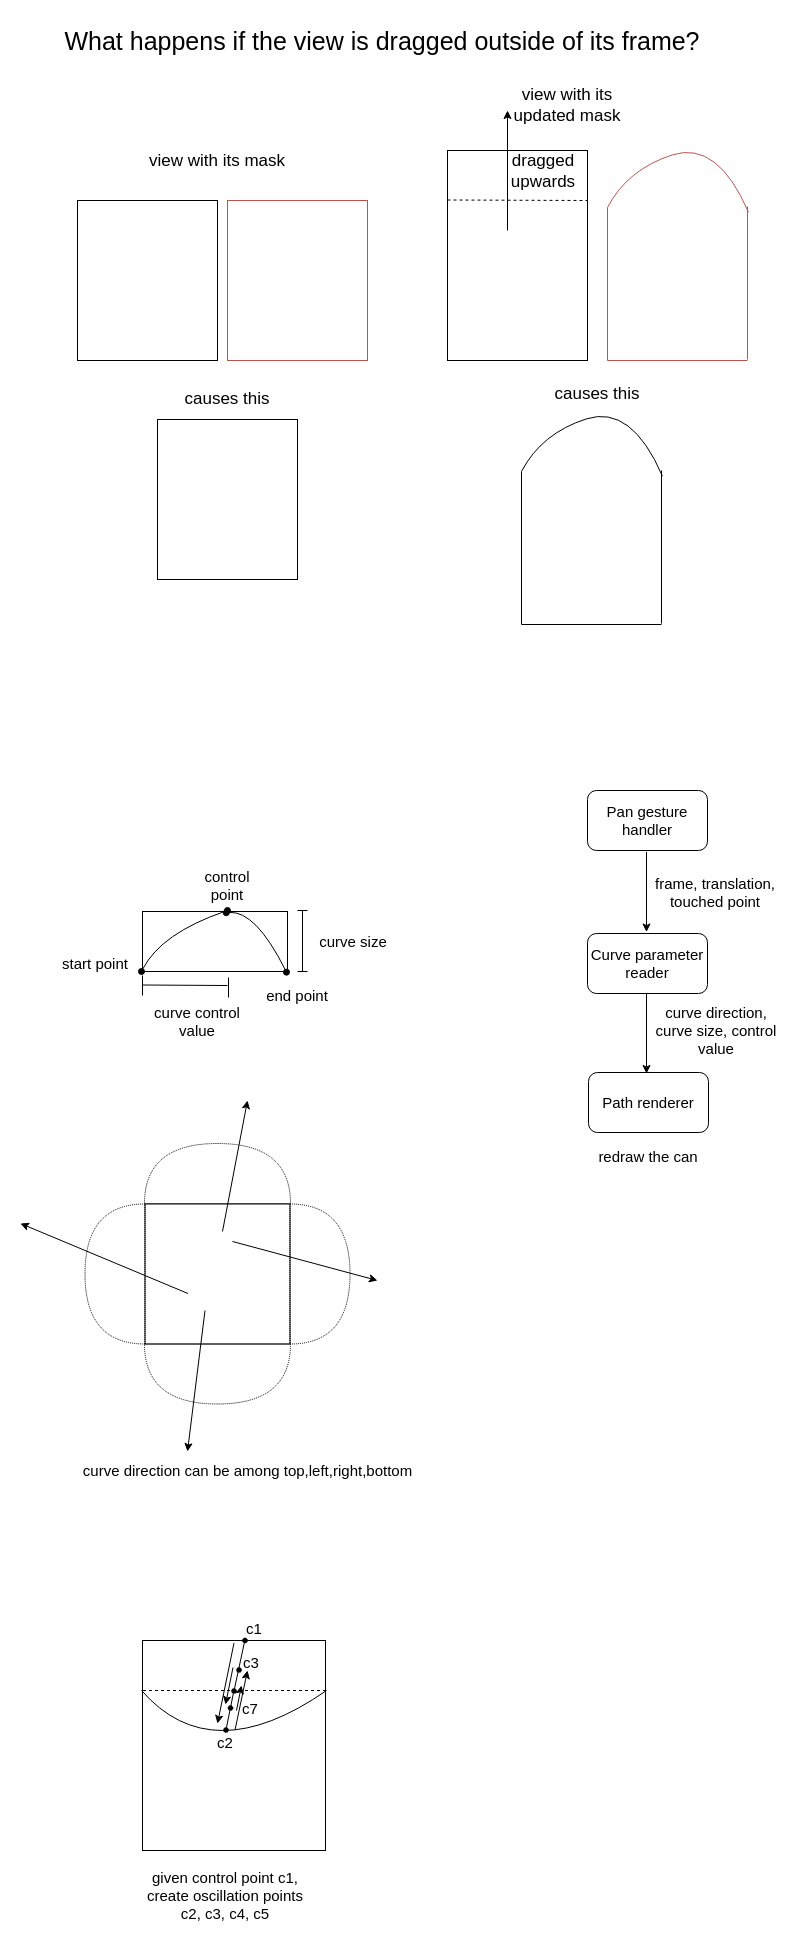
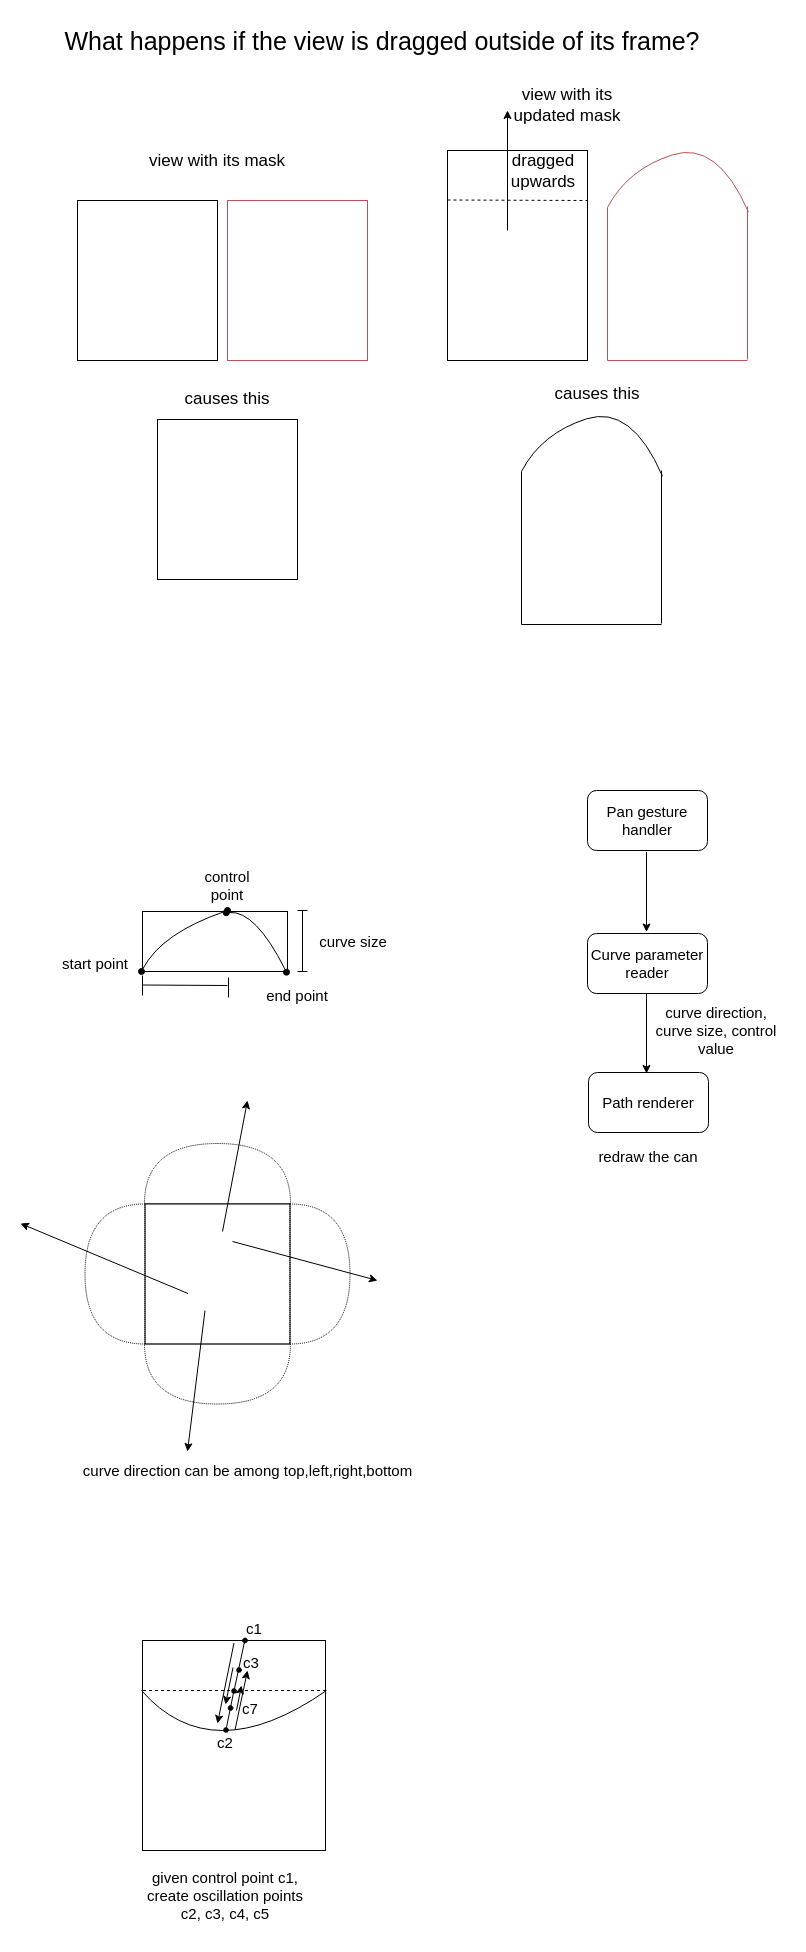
  <mxCell id="0" />
  <mxCell id="1" parent="0" />
  <mxCell id="2" value="" style="rounded=0;whiteSpace=wrap;html=1;" parent="1" vertex="1"><mxGeometry x="77" y="200" width="140" height="160" as="geometry" /></mxCell>
  <mxCell id="3" value="" style="rounded=0;whiteSpace=wrap;html=1;" parent="1" vertex="1"><mxGeometry x="447" y="150" width="140" height="210" as="geometry" /></mxCell>
  <mxCell id="4" value="" style="rounded=0;whiteSpace=wrap;html=1;fillColor=none;strokeColor=#b85450;" parent="1" vertex="1"><mxGeometry x="227" y="200" width="140" height="160" as="geometry" /></mxCell>
  <mxCell id="5" value="" style="endArrow=none;dashed=1;html=1;strokeColor=#000000;" parent="1" edge="1"><mxGeometry width="50" height="50" relative="1" as="geometry"><mxPoint x="447" y="199.5" as="sourcePoint" /><mxPoint x="587" y="200" as="targetPoint" /></mxGeometry></mxCell>
  <mxCell id="6" value="dragged upwards" style="text;html=1;strokeColor=none;fillColor=none;align=center;verticalAlign=middle;whiteSpace=wrap;rounded=0;fontSize=17;" parent="1" vertex="1"><mxGeometry x="498" y="161" width="90" height="20" as="geometry" /></mxCell>
  <mxCell id="7" value="view with its mask" style="text;html=1;strokeColor=none;fillColor=none;align=center;verticalAlign=middle;whiteSpace=wrap;rounded=0;fontSize=17;" parent="1" vertex="1"><mxGeometry x="147" y="141" width="140" height="40" as="geometry" /></mxCell>
  <mxCell id="8" value="" style="endArrow=classic;html=1;strokeColor=#000000;fontSize=17;" parent="1" edge="1"><mxGeometry width="50" height="50" relative="1" as="geometry"><mxPoint x="507" y="230" as="sourcePoint" /><mxPoint x="507" y="110" as="targetPoint" /></mxGeometry></mxCell>
  <mxCell id="9" value="view with its updated mask" style="text;html=1;strokeColor=none;fillColor=none;align=center;verticalAlign=middle;whiteSpace=wrap;rounded=0;fontSize=17;" parent="1" vertex="1"><mxGeometry x="497" y="90" width="140" height="30" as="geometry" /></mxCell>
  <mxCell id="10" value="" style="group" parent="1" vertex="1" connectable="0"><mxGeometry x="607" y="140" width="140" height="220" as="geometry" /></mxCell>
  <mxCell id="11" value="" style="curved=1;endArrow=none;html=1;endFill=0;entryX=1.007;entryY=0.031;entryDx=0;entryDy=0;entryPerimeter=0;fillColor=#f8cecc;strokeColor=#b85450;" parent="10" edge="1"><mxGeometry width="50" height="50" relative="1" as="geometry"><mxPoint y="66.957" as="sourcePoint" /><mxPoint x="140.98" y="71.701" as="targetPoint" /><Array as="points"><mxPoint x="20" y="28.696" /><mxPoint x="110" /></Array></mxGeometry></mxCell>
  <mxCell id="12" value="" style="endArrow=none;html=1;strokeColor=#b85450;fontSize=17;fillColor=#f8cecc;" parent="10" edge="1"><mxGeometry width="50" height="50" relative="1" as="geometry"><mxPoint y="220" as="sourcePoint" /><mxPoint y="66.957" as="targetPoint" /></mxGeometry></mxCell>
  <mxCell id="13" value="" style="endArrow=none;html=1;strokeColor=#b85450;fontSize=17;fillColor=#f8cecc;" parent="10" edge="1"><mxGeometry width="50" height="50" relative="1" as="geometry"><mxPoint x="140" y="219.043" as="sourcePoint" /><mxPoint x="140" y="66" as="targetPoint" /></mxGeometry></mxCell>
  <mxCell id="14" value="" style="endArrow=none;html=1;strokeColor=#b85450;fontSize=17;fillColor=#f8cecc;" parent="10" edge="1"><mxGeometry width="50" height="50" relative="1" as="geometry"><mxPoint x="140" y="220" as="sourcePoint" /><mxPoint y="220" as="targetPoint" /></mxGeometry></mxCell>
  <mxCell id="15" value="" style="rounded=0;whiteSpace=wrap;html=1;" parent="1" vertex="1"><mxGeometry x="157" y="419" width="140" height="160" as="geometry" /></mxCell>
  <mxCell id="16" value="causes this" style="text;html=1;strokeColor=none;fillColor=none;align=center;verticalAlign=middle;whiteSpace=wrap;rounded=0;fontSize=17;" parent="1" vertex="1"><mxGeometry x="157" y="379" width="140" height="40" as="geometry" /></mxCell>
  <mxCell id="17" value="causes this" style="text;html=1;strokeColor=none;fillColor=none;align=center;verticalAlign=middle;whiteSpace=wrap;rounded=0;fontSize=17;" parent="1" vertex="1"><mxGeometry x="527" y="374" width="140" height="40" as="geometry" /></mxCell>
  <mxCell id="18" value="" style="group" parent="1" vertex="1" connectable="0"><mxGeometry x="521" y="404" width="140" height="220" as="geometry" /></mxCell>
  <mxCell id="19" value="" style="curved=1;endArrow=none;html=1;endFill=0;entryX=1.007;entryY=0.031;entryDx=0;entryDy=0;entryPerimeter=0;fillColor=#f8cecc;strokeColor=#000000;" parent="18" edge="1"><mxGeometry width="50" height="50" relative="1" as="geometry"><mxPoint y="66.957" as="sourcePoint" /><mxPoint x="140.98" y="71.701" as="targetPoint" /><Array as="points"><mxPoint x="20" y="28.696" /><mxPoint x="110" /></Array></mxGeometry></mxCell>
  <mxCell id="20" value="" style="endArrow=none;html=1;strokeColor=#000000;fontSize=17;fillColor=#f8cecc;" parent="18" edge="1"><mxGeometry width="50" height="50" relative="1" as="geometry"><mxPoint y="220" as="sourcePoint" /><mxPoint y="66.957" as="targetPoint" /></mxGeometry></mxCell>
  <mxCell id="21" value="" style="endArrow=none;html=1;strokeColor=#000000;fontSize=17;fillColor=#f8cecc;" parent="18" edge="1"><mxGeometry width="50" height="50" relative="1" as="geometry"><mxPoint x="140" y="219.043" as="sourcePoint" /><mxPoint x="140" y="66" as="targetPoint" /></mxGeometry></mxCell>
  <mxCell id="22" value="" style="endArrow=none;html=1;strokeColor=#000000;fontSize=17;fillColor=#f8cecc;" parent="18" edge="1"><mxGeometry width="50" height="50" relative="1" as="geometry"><mxPoint x="140" y="220" as="sourcePoint" /><mxPoint y="220" as="targetPoint" /></mxGeometry></mxCell>
  <mxCell id="23" value="What happens if the view is dragged outside of its frame?" style="text;html=1;strokeColor=none;fillColor=none;align=center;verticalAlign=middle;whiteSpace=wrap;rounded=0;fontSize=25;" parent="1" vertex="1"><mxGeometry x="52" y="20" width="660" height="40" as="geometry" /></mxCell>
  <mxCell id="24" value="" style="curved=1;endArrow=oval;html=1;endFill=1;entryX=1.007;entryY=0.031;entryDx=0;entryDy=0;entryPerimeter=0;fillColor=#f8cecc;strokeColor=#000000;startArrow=oval;startFill=1;" edge="1" parent="1"><mxGeometry width="50" height="50" relative="1" as="geometry"><mxPoint x="225.743" y="912.183" as="sourcePoint" /><mxPoint x="285.98" y="971.701" as="targetPoint" /><Array as="points"><mxPoint x="255" y="910" /></Array></mxGeometry></mxCell>
  <mxCell id="25" value="" style="curved=1;endArrow=oval;html=1;endFill=1;fillColor=#f8cecc;strokeColor=#000000;startArrow=oval;startFill=1;" edge="1" parent="1"><mxGeometry width="50" height="50" relative="1" as="geometry"><mxPoint x="141" y="970.957" as="sourcePoint" /><mxPoint x="227" y="910" as="targetPoint" /><Array as="points"><mxPoint x="161" y="932.696" /></Array></mxGeometry></mxCell>
  <mxCell id="26" value="start point" style="text;html=1;strokeColor=none;fillColor=none;align=center;verticalAlign=middle;whiteSpace=wrap;rounded=0;fontSize=15;" vertex="1" parent="1"><mxGeometry x="55" y="948" width="80" height="30" as="geometry" /></mxCell>
  <mxCell id="27" value="end point" style="text;html=1;strokeColor=none;fillColor=none;align=center;verticalAlign=middle;whiteSpace=wrap;rounded=0;fontSize=15;" vertex="1" parent="1"><mxGeometry x="257" y="980" width="80" height="30" as="geometry" /></mxCell>
  <mxCell id="28" value="control point" style="text;html=1;strokeColor=none;fillColor=none;align=center;verticalAlign=middle;whiteSpace=wrap;rounded=0;fontSize=15;" vertex="1" parent="1"><mxGeometry x="187" y="870" width="80" height="30" as="geometry" /></mxCell>
  <mxCell id="29" value="" style="rounded=0;whiteSpace=wrap;html=1;fillColor=none;fontSize=15;" vertex="1" parent="1"><mxGeometry x="142" y="911" width="145" height="60" as="geometry" /></mxCell>
  <mxCell id="30" value="curve size" style="text;html=1;strokeColor=none;fillColor=none;align=center;verticalAlign=middle;whiteSpace=wrap;rounded=0;fontSize=15;" vertex="1" parent="1"><mxGeometry x="313" y="921" width="80" height="40" as="geometry" /></mxCell>
- <mxCell id="31" value="curve control value" style="text;html=1;strokeColor=none;fillColor=none;align=center;verticalAlign=middle;whiteSpace=wrap;rounded=0;fontSize=15;" vertex="1" parent="1"><mxGeometry x="142" y="1001" width="110" height="40" as="geometry" /></mxCell>
  <mxCell id="32" value="" style="group" vertex="1" connectable="0" parent="1"><mxGeometry x="297" y="910" width="10" height="61" as="geometry" /></mxCell>
  <mxCell id="33" value="" style="endArrow=none;html=1;fontSize=15;" edge="1" parent="32"><mxGeometry width="50" height="50" relative="1" as="geometry"><mxPoint x="5" as="sourcePoint" /><mxPoint x="5" y="61" as="targetPoint" /></mxGeometry></mxCell>
  <mxCell id="34" value="" style="endArrow=none;html=1;fontSize=15;" edge="1" parent="32"><mxGeometry width="50" height="50" relative="1" as="geometry"><mxPoint x="10" as="sourcePoint" /><mxPoint as="targetPoint" /></mxGeometry></mxCell>
  <mxCell id="35" value="" style="endArrow=none;html=1;fontSize=15;" edge="1" parent="32"><mxGeometry width="50" height="50" relative="1" as="geometry"><mxPoint x="10" y="61" as="sourcePoint" /><mxPoint y="61" as="targetPoint" /></mxGeometry></mxCell>
  <mxCell id="36" value="" style="group" vertex="1" connectable="0" parent="1"><mxGeometry x="142" y="975" width="86" height="22" as="geometry" /></mxCell>
  <mxCell id="37" value="" style="endArrow=none;html=1;fontSize=15;" edge="1" parent="36"><mxGeometry width="50" height="50" relative="1" as="geometry"><mxPoint x="85" y="10" as="sourcePoint" /><mxPoint y="9.5" as="targetPoint" /></mxGeometry></mxCell>
  <mxCell id="38" value="" style="endArrow=none;html=1;fontSize=15;" edge="1" parent="36"><mxGeometry width="50" height="50" relative="1" as="geometry"><mxPoint as="sourcePoint" /><mxPoint y="20" as="targetPoint" /></mxGeometry></mxCell>
  <mxCell id="39" value="" style="endArrow=none;html=1;fontSize=15;" edge="1" parent="36"><mxGeometry width="50" height="50" relative="1" as="geometry"><mxPoint x="86" y="2" as="sourcePoint" /><mxPoint x="86" y="22" as="targetPoint" /></mxGeometry></mxCell>
  <mxCell id="40" value="Pan gesture handler" style="rounded=1;whiteSpace=wrap;html=1;fillColor=none;fontSize=15;" vertex="1" parent="1"><mxGeometry x="587" y="790" width="120" height="60" as="geometry" /></mxCell>
  <mxCell id="41" value="Curve parameter reader" style="rounded=1;whiteSpace=wrap;html=1;fillColor=none;fontSize=15;" vertex="1" parent="1"><mxGeometry x="587" y="933" width="120" height="60" as="geometry" /></mxCell>
  <mxCell id="42" value="Path renderer" style="rounded=1;whiteSpace=wrap;html=1;fillColor=none;fontSize=15;" vertex="1" parent="1"><mxGeometry x="588" y="1072" width="120" height="60" as="geometry" /></mxCell>
- <mxCell id="43" value="frame, translation, touched point" style="text;html=1;strokeColor=none;fillColor=none;align=center;verticalAlign=middle;whiteSpace=wrap;rounded=0;fontSize=15;" vertex="1" parent="1"><mxGeometry x="647" y="881.5" width="136" height="20" as="geometry" /></mxCell>
  <mxCell id="44" value="" style="endArrow=classic;html=1;fontSize=15;" edge="1" parent="1"><mxGeometry width="50" height="50" relative="1" as="geometry"><mxPoint x="646" y="851.5" as="sourcePoint" /><mxPoint x="646" y="931.5" as="targetPoint" /></mxGeometry></mxCell>
  <mxCell id="45" value="" style="endArrow=classic;html=1;fontSize=15;" edge="1" parent="1"><mxGeometry width="50" height="50" relative="1" as="geometry"><mxPoint x="646" y="993" as="sourcePoint" /><mxPoint x="646" y="1073" as="targetPoint" /></mxGeometry></mxCell>
  <mxCell id="46" value="curve direction, curve size, control value" style="text;html=1;strokeColor=none;fillColor=none;align=center;verticalAlign=middle;whiteSpace=wrap;rounded=0;fontSize=15;" vertex="1" parent="1"><mxGeometry x="648" y="1004" width="136" height="51" as="geometry" /></mxCell>
  <mxCell id="47" value="redraw the can" style="text;html=1;strokeColor=none;fillColor=none;align=center;verticalAlign=middle;whiteSpace=wrap;rounded=0;fontSize=15;" vertex="1" parent="1"><mxGeometry x="580" y="1130" width="136" height="51" as="geometry" /></mxCell>
  <mxCell id="48" value="" style="rounded=0;whiteSpace=wrap;html=1;fillColor=none;fontSize=15;" vertex="1" parent="1"><mxGeometry x="144.5" y="1203.5" width="145" height="140" as="geometry" /></mxCell>
  <mxCell id="49" value="" style="shape=or;whiteSpace=wrap;html=1;fillColor=none;fontSize=15;dashed=1;dashPattern=1 1;" vertex="1" parent="1"><mxGeometry x="289.5" y="1203.5" width="60" height="140" as="geometry" /></mxCell>
  <mxCell id="50" value="" style="shape=or;whiteSpace=wrap;html=1;dashed=1;dashPattern=1 1;fillColor=none;fontSize=15;rotation=180;" vertex="1" parent="1"><mxGeometry x="84.5" y="1203.5" width="60" height="140" as="geometry" /></mxCell>
  <mxCell id="51" value="" style="shape=or;whiteSpace=wrap;html=1;dashed=1;dashPattern=1 1;fillColor=none;fontSize=15;rotation=90;" vertex="1" parent="1"><mxGeometry x="187" y="1300.5" width="60" height="146" as="geometry" /></mxCell>
  <mxCell id="52" value="" style="shape=or;whiteSpace=wrap;html=1;dashed=1;dashPattern=1 1;fillColor=none;fontSize=15;rotation=-90;" vertex="1" parent="1"><mxGeometry x="187" y="1100" width="60" height="146" as="geometry" /></mxCell>
  <mxCell id="53" value="" style="endArrow=classic;html=1;fontSize=15;" edge="1" parent="1"><mxGeometry width="50" height="50" relative="1" as="geometry"><mxPoint x="222" y="1231" as="sourcePoint" /><mxPoint x="247" y="1100" as="targetPoint" /></mxGeometry></mxCell>
  <mxCell id="54" value="" style="endArrow=classic;html=1;fontSize=15;" edge="1" parent="1"><mxGeometry width="50" height="50" relative="1" as="geometry"><mxPoint x="232" y="1241" as="sourcePoint" /><mxPoint x="377" y="1280" as="targetPoint" /></mxGeometry></mxCell>
  <mxCell id="55" value="" style="endArrow=classic;html=1;fontSize=15;" edge="1" parent="1"><mxGeometry width="50" height="50" relative="1" as="geometry"><mxPoint x="204.5" y="1310" as="sourcePoint" /><mxPoint x="187" y="1451" as="targetPoint" /></mxGeometry></mxCell>
  <mxCell id="56" value="" style="endArrow=classic;html=1;fontSize=15;" edge="1" parent="1"><mxGeometry width="50" height="50" relative="1" as="geometry"><mxPoint x="187.5" y="1293" as="sourcePoint" /><mxPoint x="20" y="1223" as="targetPoint" /></mxGeometry></mxCell>
  <mxCell id="57" value="curve direction can be among top,left,right,bottom" style="text;html=1;strokeColor=none;fillColor=none;align=center;verticalAlign=middle;whiteSpace=wrap;rounded=0;dashed=1;dashPattern=1 1;fontSize=15;" vertex="1" parent="1"><mxGeometry x="75.5" y="1460" width="343" height="20" as="geometry" /></mxCell>
  <mxCell id="58" value="" style="rounded=0;whiteSpace=wrap;html=1;fillColor=none;fontSize=15;" vertex="1" parent="1"><mxGeometry x="142" y="1640" width="183" height="210" as="geometry" /></mxCell>
  <mxCell id="59" value="" style="endArrow=none;html=1;fontSize=15;dashed=1;" edge="1" parent="1"><mxGeometry width="50" height="50" relative="1" as="geometry"><mxPoint x="142.5" y="1690" as="sourcePoint" /><mxPoint x="327" y="1690" as="targetPoint" /></mxGeometry></mxCell>
  <mxCell id="60" value="" style="curved=1;endArrow=none;html=1;fontSize=15;endFill=0;" edge="1" parent="1"><mxGeometry width="50" height="50" relative="1" as="geometry"><mxPoint x="326" y="1690" as="sourcePoint" /><mxPoint x="141" y="1690" as="targetPoint" /><Array as="points"><mxPoint x="211" y="1770" /></Array></mxGeometry></mxCell>
  <mxCell id="61" value="" style="endArrow=none;html=1;fontSize=15;entryX=0.571;entryY=-0.005;entryDx=0;entryDy=0;entryPerimeter=0;" edge="1" parent="1" source="66"><mxGeometry width="50" height="50" relative="1" as="geometry"><mxPoint x="226" y="1730" as="sourcePoint" /><mxPoint x="245.493" y="1638.95" as="targetPoint" /></mxGeometry></mxCell>
  <mxCell id="62" value="" style="ellipse;whiteSpace=wrap;html=1;aspect=fixed;dashed=1;dashPattern=1 1;fillColor=#000000;fontSize=15;" vertex="1" parent="1"><mxGeometry x="227.5" y="1705" width="5" height="5" as="geometry" /></mxCell>
  <mxCell id="63" value="" style="ellipse;whiteSpace=wrap;html=1;aspect=fixed;dashed=1;dashPattern=1 1;fillColor=#000000;fontSize=15;" vertex="1" parent="1"><mxGeometry x="236" y="1667" width="5" height="5" as="geometry" /></mxCell>
  <mxCell id="64" value="" style="ellipse;whiteSpace=wrap;html=1;aspect=fixed;dashed=1;dashPattern=1 1;fillColor=#000000;fontSize=15;" vertex="1" parent="1"><mxGeometry x="223" y="1727" width="5" height="5" as="geometry" /></mxCell>
  <mxCell id="65" value="" style="endArrow=none;html=1;fontSize=15;entryX=0.571;entryY=-0.005;entryDx=0;entryDy=0;entryPerimeter=0;" edge="1" parent="1" target="64"><mxGeometry width="50" height="50" relative="1" as="geometry"><mxPoint x="226" y="1730" as="sourcePoint" /><mxPoint x="245.493" y="1638.95" as="targetPoint" /></mxGeometry></mxCell>
  <mxCell id="66" value="" style="ellipse;whiteSpace=wrap;html=1;aspect=fixed;dashed=1;dashPattern=1 1;fillColor=#000000;fontSize=15;" vertex="1" parent="1"><mxGeometry x="242" y="1637.5" width="5" height="5" as="geometry" /></mxCell>
  <mxCell id="67" value="" style="endArrow=none;html=1;fontSize=15;entryX=0.571;entryY=-0.005;entryDx=0;entryDy=0;entryPerimeter=0;" edge="1" parent="1" source="72" target="66"><mxGeometry width="50" height="50" relative="1" as="geometry"><mxPoint x="226.021" y="1727.055" as="sourcePoint" /><mxPoint x="245.493" y="1638.95" as="targetPoint" /></mxGeometry></mxCell>
  <mxCell id="68" value="" style="endArrow=classic;html=1;fontSize=15;" edge="1" parent="1"><mxGeometry width="50" height="50" relative="1" as="geometry"><mxPoint x="233.5" y="1642.5" as="sourcePoint" /><mxPoint x="217" y="1723" as="targetPoint" /></mxGeometry></mxCell>
  <mxCell id="69" value="" style="endArrow=classic;html=1;fontSize=15;" edge="1" parent="1"><mxGeometry width="50" height="50" relative="1" as="geometry"><mxPoint x="234.5" y="1729.5" as="sourcePoint" /><mxPoint x="247" y="1670" as="targetPoint" /></mxGeometry></mxCell>
  <mxCell id="70" value="" style="endArrow=classic;html=1;fontSize=15;" edge="1" parent="1"><mxGeometry width="50" height="50" relative="1" as="geometry"><mxPoint x="232.5" y="1667" as="sourcePoint" /><mxPoint x="225" y="1704" as="targetPoint" /></mxGeometry></mxCell>
  <mxCell id="71" value="" style="endArrow=classic;html=1;fontSize=15;" edge="1" parent="1"><mxGeometry width="50" height="50" relative="1" as="geometry"><mxPoint x="236" y="1710" as="sourcePoint" /><mxPoint x="241" y="1685" as="targetPoint" /></mxGeometry></mxCell>
  <mxCell id="72" value="" style="ellipse;whiteSpace=wrap;html=1;aspect=fixed;dashed=1;dashPattern=1 1;fillColor=#000000;fontSize=15;" vertex="1" parent="1"><mxGeometry x="231" y="1688" width="5" height="5" as="geometry" /></mxCell>
  <mxCell id="73" value="" style="endArrow=none;html=1;fontSize=15;entryX=0.571;entryY=-0.005;entryDx=0;entryDy=0;entryPerimeter=0;" edge="1" parent="1" source="64" target="72"><mxGeometry width="50" height="50" relative="1" as="geometry"><mxPoint x="226.012" y="1727.053" as="sourcePoint" /><mxPoint x="244.855" y="1637.475" as="targetPoint" /></mxGeometry></mxCell>
  <mxCell id="74" value="c1" style="text;html=1;strokeColor=none;fillColor=none;align=center;verticalAlign=middle;whiteSpace=wrap;rounded=0;dashed=1;dashPattern=1 1;fontSize=15;" vertex="1" parent="1"><mxGeometry x="233.5" y="1617.5" width="40" height="20" as="geometry" /></mxCell>
  <mxCell id="75" value="c7" style="text;html=1;strokeColor=none;fillColor=none;align=center;verticalAlign=middle;whiteSpace=wrap;rounded=0;dashed=1;dashPattern=1 1;fontSize=15;" vertex="1" parent="1"><mxGeometry x="230" y="1697.5" width="40" height="20" as="geometry" /></mxCell>
  <mxCell id="76" value="c3" style="text;html=1;strokeColor=none;fillColor=none;align=center;verticalAlign=middle;whiteSpace=wrap;rounded=0;dashed=1;dashPattern=1 1;fontSize=15;" vertex="1" parent="1"><mxGeometry x="231" y="1652" width="40" height="20" as="geometry" /></mxCell>
  <mxCell id="77" value="c2" style="text;html=1;strokeColor=none;fillColor=none;align=center;verticalAlign=middle;whiteSpace=wrap;rounded=0;dashed=1;dashPattern=1 1;fontSize=15;" vertex="1" parent="1"><mxGeometry x="204.5" y="1732" width="40" height="20" as="geometry" /></mxCell>
  <mxCell id="78" value="given control point c1, create oscillation points c2, c3, c4, c5" style="text;html=1;strokeColor=none;fillColor=none;align=center;verticalAlign=middle;whiteSpace=wrap;rounded=0;dashed=1;dashPattern=1 1;fontSize=15;" vertex="1" parent="1"><mxGeometry x="139.5" y="1860" width="170" height="70" as="geometry" /></mxCell>
